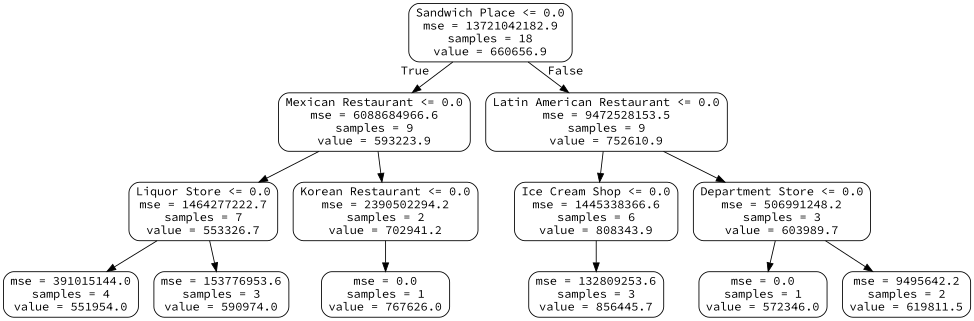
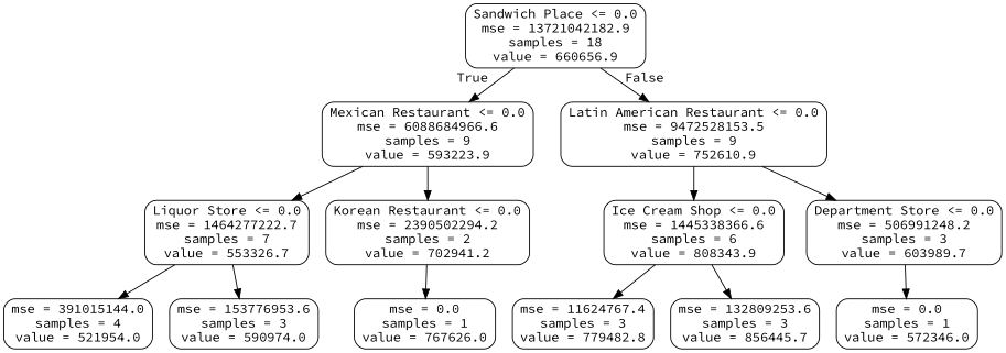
  digraph {
    fontname="Source Code Pro"
    node [color=black fontname="Source Code Pro" shape=box style=rounded]
    edge [fontname="Source Code Pro"]
    n1 [label="Sandwich Place <= 0.0\nmse = 13721042182.9\nsamples = 18\nvalue = 660656.9"]
    n2 [label="Mexican Restaurant <= 0.0\nmse = 6088684966.6\nsamples = 9\nvalue = 593223.9"]
    n3 [label="Latin American Restaurant <= 0.0\nmse = 9472528153.5\nsamples = 9\nvalue = 752610.9"]
    n4 [label="Liquor Store <= 0.0\nmse = 1464277222.7\nsamples = 7\nvalue = 553326.7"]
    n5 [label="Korean Restaurant <= 0.0\nmse = 2390502294.2\nsamples = 2\nvalue = 702941.2"]
    n6 [label="Ice Cream Shop <= 0.0\nmse = 1445338366.6\nsamples = 6\nvalue = 808343.9"]
    n7 [label="Department Store <= 0.0\nmse = 506991248.2\nsamples = 3\nvalue = 603989.7"]
-   n8 [label="mse = 391015144.0\nsamples = 4\nvalue = 551954.0"]
+   n8 [label="mse = 391015144.0\nsamples = 4\nvalue = 521954.0"]
    n9 [label="mse = 153776953.6\nsamples = 3\nvalue = 590974.0"]
    n10 [label="mse = 0.0\nsamples = 1\nvalue = 767626.0"]
+   n11 [label="mse = 11624767.4\nsamples = 3\nvalue = 779482.8"]
    n12 [label="mse = 132809253.6\nsamples = 3\nvalue = 856445.7"]
    n13 [label="mse = 0.0\nsamples = 1\nvalue = 572346.0"]
-   n14 [label="mse = 9495642.2\nsamples = 2\nvalue = 619811.5"]
    n1 -> n2 [headlabel=True labelangle=45 labeldistance=2.5]
    n1 -> n3 [headlabel=False labelangle=-45 labeldistance=2.5]
    n2 -> n4
    n2 -> n5
    n3 -> n6
    n3 -> n7
    n4 -> n8
    n4 -> n9
    n5 -> n10
+   n6 -> n11
    n6 -> n12
    n7 -> n13
-   n7 -> n14
  }
